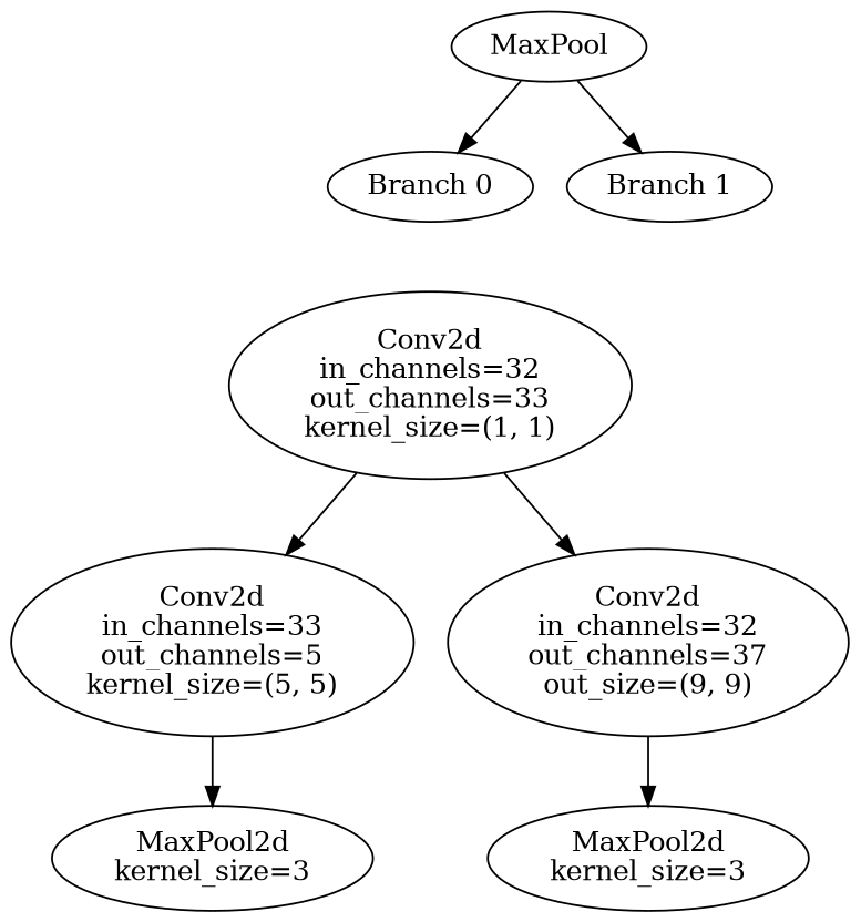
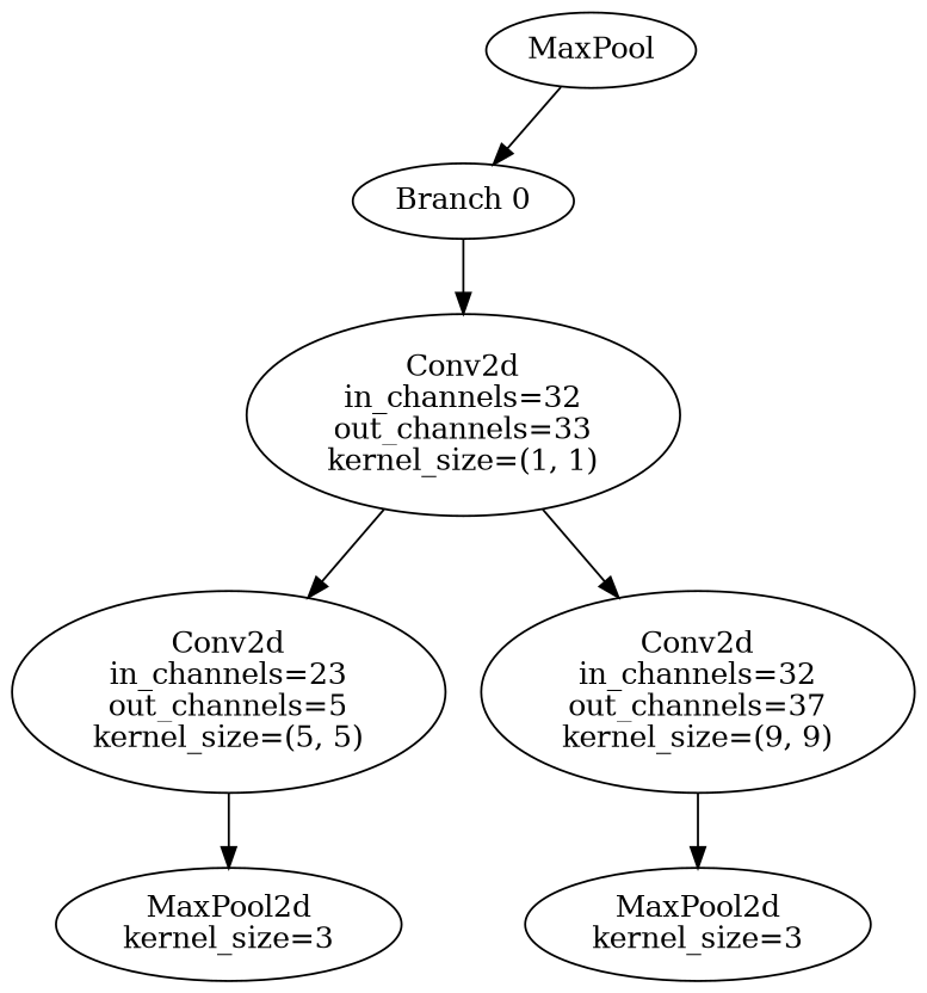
  digraph {
    n1 [label=MaxPool]
    n2 [label="Branch 0"]
-   n3 [label="Branch 1"]
    n4 [label="Conv2d\nin_channels=32\nout_channels=33\nkernel_size=(1, 1)"]
-   n5 [label="Conv2d\nin_channels=33\nout_channels=5\nkernel_size=(5, 5)"]
-   n6 [label="Conv2d\nin_channels=32\nout_channels=37\nout_size=(9, 9)"]
+   n5 [label="Conv2d\nin_channels=23\nout_channels=5\nkernel_size=(5, 5)"]
+   n6 [label="Conv2d\nin_channels=32\nout_channels=37\nkernel_size=(9, 9)"]
    n7 [label="MaxPool2d\nkernel_size=3"]
    n8 [label="MaxPool2d\nkernel_size=3"]
    n1 -> n2
-   n1 -> n3
+   n2 -> n4
    n4 -> n5
    n4 -> n6
    n5 -> n7
    n6 -> n8
  }
